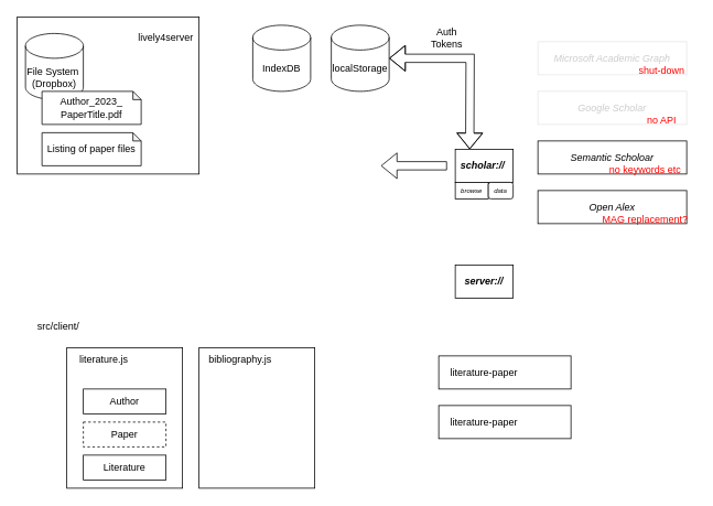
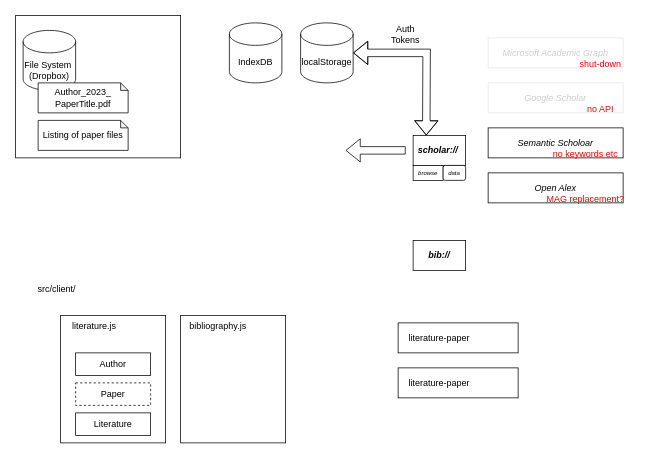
  <mxCell id="0" />
  <mxCell id="1" parent="0" />
  <mxCell id="2" value="" style="rounded=0;whiteSpace=wrap;html=1;" vertex="1" parent="1"><mxGeometry width="220" height="190" as="geometry" x="20" y="20" /></mxCell>
  <mxCell id="3" value="File System&amp;nbsp;&lt;br&gt;(Dropbox)" style="shape=cylinder3;whiteSpace=wrap;html=1;boundedLbl=1;backgroundOutline=1;size=15;" vertex="1" parent="1"><mxGeometry x="30" y="40" width="70" height="80" as="geometry" /></mxCell>
  <mxCell id="4" value="Author_2023_&lt;br&gt;PaperTitle.pdf" style="shape=note;whiteSpace=wrap;html=1;backgroundOutline=1;darkOpacity=0.05;size=10;" vertex="1" parent="1"><mxGeometry x="50" y="110" width="120" height="40" as="geometry" /></mxCell>
  <mxCell id="5" value="Listing of paper files" style="shape=note;whiteSpace=wrap;html=1;backgroundOutline=1;darkOpacity=0.05;size=10;" vertex="1" parent="1"><mxGeometry x="50" y="160" width="120" height="40" as="geometry" /></mxCell>
  <mxCell id="6" value="IndexDB" style="shape=cylinder3;whiteSpace=wrap;html=1;boundedLbl=1;backgroundOutline=1;size=15;" vertex="1" parent="1"><mxGeometry x="305" y="30" width="70" height="80" as="geometry" /></mxCell>
  <mxCell id="7" value="&lt;i&gt;Microsoft Academic Graph&lt;/i&gt;" style="rounded=0;whiteSpace=wrap;html=1;strokeColor=#E6E6E6;fontColor=#CCCCCC;" vertex="1" parent="1"><mxGeometry x="650" y="50" width="180" height="40" as="geometry" /></mxCell>
- <mxCell id="8" value="lively4server" style="text;html=1;strokeColor=none;fillColor=none;align=center;verticalAlign=middle;whiteSpace=wrap;rounded=0;" vertex="1" parent="1"><mxGeometry x="170" y="30" width="60" height="30" as="geometry" /></mxCell>
  <mxCell id="9" value="" style="rounded=0;whiteSpace=wrap;html=1;" vertex="1" parent="1"><mxGeometry x="80" y="420" width="140" height="170" as="geometry" /></mxCell>
  <mxCell id="10" value="literature.js" style="text;html=1;strokeColor=none;fillColor=none;align=center;verticalAlign=middle;whiteSpace=wrap;rounded=0;" vertex="1" parent="1"><mxGeometry x="80" y="420" width="90" height="30" as="geometry" /></mxCell>
  <mxCell id="11" value="Author" style="rounded=0;whiteSpace=wrap;html=1;" vertex="1" parent="1"><mxGeometry x="100" y="470" width="100" height="30" as="geometry" /></mxCell>
  <mxCell id="12" value="Paper" style="rounded=0;whiteSpace=wrap;html=1;dashed=1;" vertex="1" parent="1"><mxGeometry x="100" y="510" width="100" height="30" as="geometry" /></mxCell>
  <mxCell id="13" value="Literature" style="rounded=0;whiteSpace=wrap;html=1;" vertex="1" parent="1"><mxGeometry x="100" y="550" width="100" height="30" as="geometry" /></mxCell>
  <mxCell id="14" value="&lt;i&gt;Semantic Scholoar&lt;/i&gt;" style="rounded=0;whiteSpace=wrap;html=1;strokeColor=#000000;fontColor=#000000;" vertex="1" parent="1"><mxGeometry x="650" y="170" width="180" height="40" as="geometry" /></mxCell>
  <mxCell id="15" value="&lt;i&gt;Google Scholar&lt;/i&gt;" style="rounded=0;whiteSpace=wrap;html=1;strokeColor=#E6E6E6;fontColor=#CCCCCC;" vertex="1" parent="1"><mxGeometry x="650" y="110" width="180" height="40" as="geometry" /></mxCell>
  <mxCell id="16" value="shut-down" style="text;html=1;strokeColor=none;fillColor=none;align=center;verticalAlign=middle;whiteSpace=wrap;rounded=0;fontColor=#FF0000;" vertex="1" parent="1"><mxGeometry x="770" y="70" width="60" height="30" as="geometry" /></mxCell>
  <mxCell id="17" value="no API" style="text;html=1;strokeColor=none;fillColor=none;align=center;verticalAlign=middle;whiteSpace=wrap;rounded=0;fontColor=#FF0000;" vertex="1" parent="1"><mxGeometry x="770" y="130" width="60" height="30" as="geometry" /></mxCell>
  <mxCell id="18" value="&lt;i&gt;Open Alex&lt;/i&gt;" style="rounded=0;whiteSpace=wrap;html=1;strokeColor=#000000;fontColor=#000000;" vertex="1" parent="1"><mxGeometry x="650" y="230" width="180" height="40" as="geometry" /></mxCell>
  <mxCell id="19" value="MAG replacement?" style="text;html=1;strokeColor=none;fillColor=none;align=center;verticalAlign=middle;whiteSpace=wrap;rounded=0;fontColor=#FF0000;" vertex="1" parent="1"><mxGeometry x="720" y="250" width="120" height="30" as="geometry" /></mxCell>
  <mxCell id="20" value="no keywords etc" style="text;html=1;strokeColor=none;fillColor=none;align=center;verticalAlign=middle;whiteSpace=wrap;rounded=0;fontColor=#FF0000;" vertex="1" parent="1"><mxGeometry x="720" y="190" width="120" height="30" as="geometry" /></mxCell>
  <mxCell id="21" value="&lt;i&gt;&lt;b&gt;scholar://&lt;/b&gt;&amp;nbsp;&lt;/i&gt;" style="rounded=0;whiteSpace=wrap;html=1;strokeColor=#000000;fontColor=#000000;" vertex="1" parent="1"><mxGeometry x="550" y="180" width="70" height="40" as="geometry" /></mxCell>
  <mxCell id="22" value="" style="shape=flexArrow;endArrow=classic;startArrow=classic;html=1;rounded=0;exitX=1;exitY=0.5;exitDx=0;exitDy=0;exitPerimeter=0;entryX=0.25;entryY=0;entryDx=0;entryDy=0;" edge="1" parent="1" source="23" target="21"><mxGeometry width="100" height="100" relative="1" as="geometry"><mxPoint x="440" y="160" as="sourcePoint" /><mxPoint x="600" y="170" as="targetPoint" /><Array as="points"><mxPoint x="568" y="70" /></Array></mxGeometry></mxCell>
  <mxCell id="23" value="localStorage" style="shape=cylinder3;whiteSpace=wrap;html=1;boundedLbl=1;backgroundOutline=1;size=15;" vertex="1" parent="1"><mxGeometry x="400" y="30" width="70" height="80" as="geometry" /></mxCell>
  <mxCell id="24" value="Auth &lt;br&gt;Tokens" style="text;html=1;strokeColor=none;fillColor=none;align=center;verticalAlign=middle;whiteSpace=wrap;rounded=0;" vertex="1" parent="1"><mxGeometry x="510" y="30" width="60" height="30" as="geometry" /></mxCell>
  <mxCell id="25" value="" style="shape=flexArrow;endArrow=classic;html=1;rounded=0;" edge="1" parent="1"><mxGeometry width="50" height="50" relative="1" as="geometry"><mxPoint x="540" y="200" as="sourcePoint" /><mxPoint x="460" y="200" as="targetPoint" /></mxGeometry></mxCell>
- <mxCell id="26" value="&lt;i&gt;&lt;b&gt;server://&lt;/b&gt;&lt;br&gt;&lt;/i&gt;" style="rounded=0;whiteSpace=wrap;html=1;strokeColor=#000000;fontColor=#000000;" vertex="1" parent="1"><mxGeometry x="550" y="320" width="70" height="40" as="geometry" /></mxCell>
- <mxCell id="27" value="src/client/" style="text;html=1;strokeColor=none;fillColor=none;align=center;verticalAlign=middle;whiteSpace=wrap;rounded=0;" vertex="1" parent="1"><mxGeometry x="40" y="380" width="60" height="30" as="geometry" /></mxCell>
+ <mxCell id="26" value="&lt;i&gt;&lt;b&gt;bib://&lt;/b&gt;&lt;br&gt;&lt;/i&gt;" style="rounded=0;whiteSpace=wrap;html=1;strokeColor=#000000;fontColor=#000000;" vertex="1" parent="1"><mxGeometry x="550" y="320" width="70" height="40" as="geometry" /></mxCell>
+ <mxCell id="27" value="src/client/" style="text;html=1;strokeColor=none;fillColor=none;align=center;verticalAlign=middle;whiteSpace=wrap;rounded=0;" vertex="1" parent="1"><mxGeometry x="45" y="370" width="60" height="30" as="geometry" /></mxCell>
  <mxCell id="28" value="" style="rounded=0;whiteSpace=wrap;html=1;" vertex="1" parent="1"><mxGeometry x="240" y="420" width="140" height="170" as="geometry" /></mxCell>
  <mxCell id="29" value="bibliography.js" style="text;html=1;strokeColor=none;fillColor=none;align=center;verticalAlign=middle;whiteSpace=wrap;rounded=0;" vertex="1" parent="1"><mxGeometry x="240" y="420" width="100" height="30" as="geometry" /></mxCell>
  <mxCell id="30" value="" style="group" vertex="1" connectable="0" parent="1"><mxGeometry x="530" y="430" width="160" height="40" as="geometry" /></mxCell>
  <mxCell id="31" value="" style="rounded=0;whiteSpace=wrap;html=1;" vertex="1" parent="30"><mxGeometry width="160" height="40" as="geometry" /></mxCell>
  <mxCell id="32" value="literature-paper" style="text;html=1;strokeColor=none;fillColor=none;align=center;verticalAlign=middle;whiteSpace=wrap;rounded=0;" vertex="1" parent="30"><mxGeometry x="10" y="10" width="90" height="20" as="geometry" /></mxCell>
  <mxCell id="33" value="" style="group" vertex="1" connectable="0" parent="1"><mxGeometry x="530" y="490" width="160" height="40" as="geometry" /></mxCell>
  <mxCell id="34" value="" style="rounded=0;whiteSpace=wrap;html=1;" vertex="1" parent="33"><mxGeometry width="160" height="40" as="geometry" /></mxCell>
  <mxCell id="35" value="literature-paper" style="text;html=1;strokeColor=none;fillColor=none;align=center;verticalAlign=middle;whiteSpace=wrap;rounded=0;" vertex="1" parent="33"><mxGeometry x="10" y="10" width="90" height="20" as="geometry" /></mxCell>
  <mxCell id="36" value="&lt;i style=&quot;font-size: 8px;&quot;&gt;browse&lt;/i&gt;" style="rounded=0;whiteSpace=wrap;html=1;strokeColor=#000000;fontColor=#000000;fontSize=8;" vertex="1" parent="1"><mxGeometry x="550" y="220" width="40" height="20" as="geometry" /></mxCell>
  <mxCell id="37" value="&lt;i style=&quot;font-size: 8px;&quot;&gt;data&lt;/i&gt;" style="whiteSpace=wrap;html=1;strokeColor=#000000;fontColor=#000000;fontSize=8;rounded=1;" vertex="1" parent="1"><mxGeometry x="590" y="220" width="30" height="20" as="geometry" /></mxCell>
